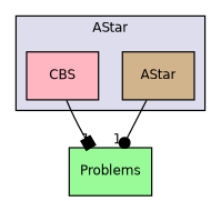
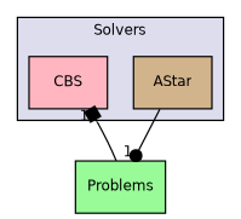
  digraph {
    compound=true
    node [fontname=Helvetica fontsize=10 shape=box style=filled]
    edge [headlabel=1 labeldistance=1.5 labelfontname=Helvetica labelfontsize=10]
    n1 [fillcolor=tan label=AStar]
    n2 [fillcolor=lightpink label=CBS pencolor=black]
    n3 [fillcolor=palegreen label=Problems]
    subgraph cluster_1 {
      bgcolor="#ddddee"
      fontname=Helvetica
      fontsize=10
-     label=AStar
+     label=Solvers
      pencolor=black
      n1
      n2
    }
    n1 -> n3 [arrowhead=dot]
-   n2 -> n3 [arrowhead=box]
+   n3 -> n2 [arrowhead=box]
  }
